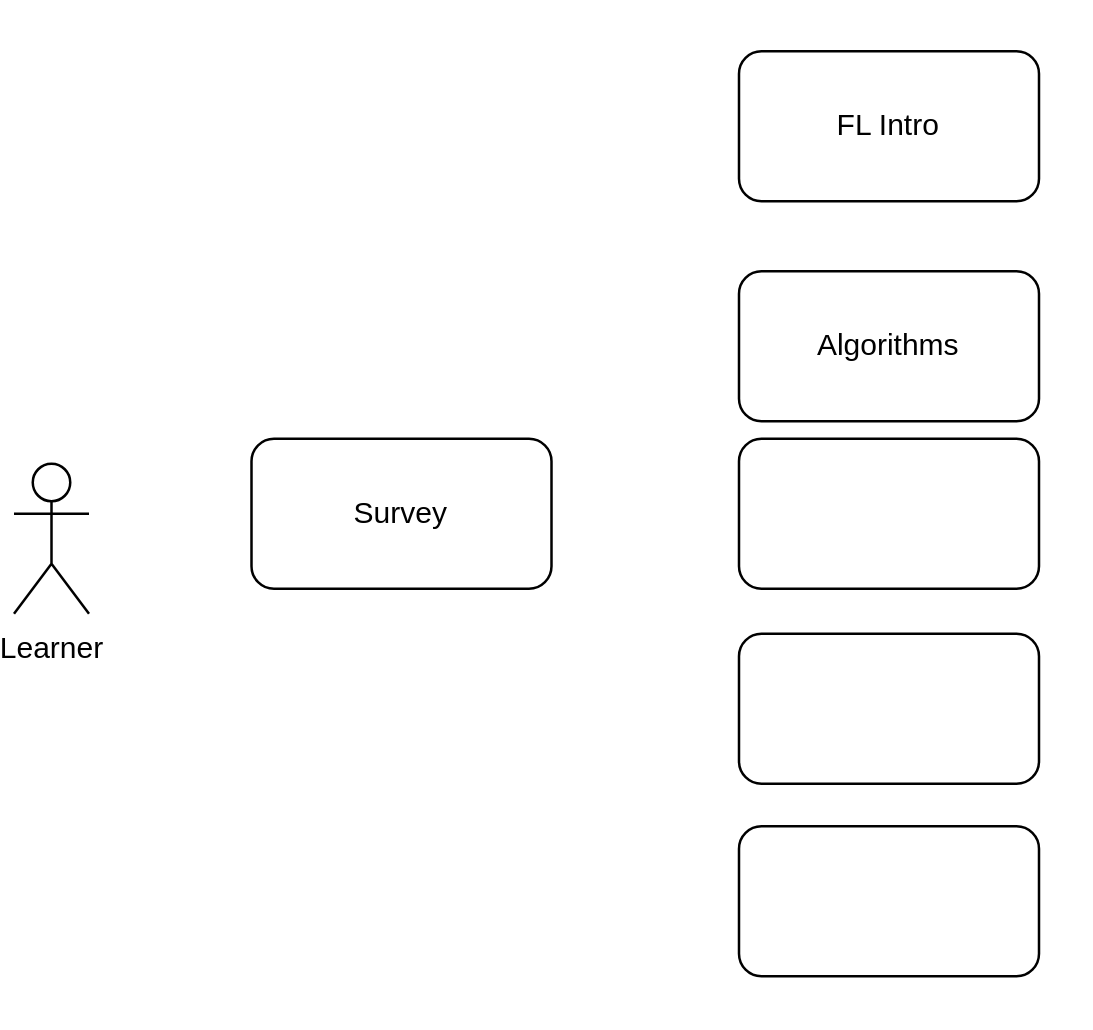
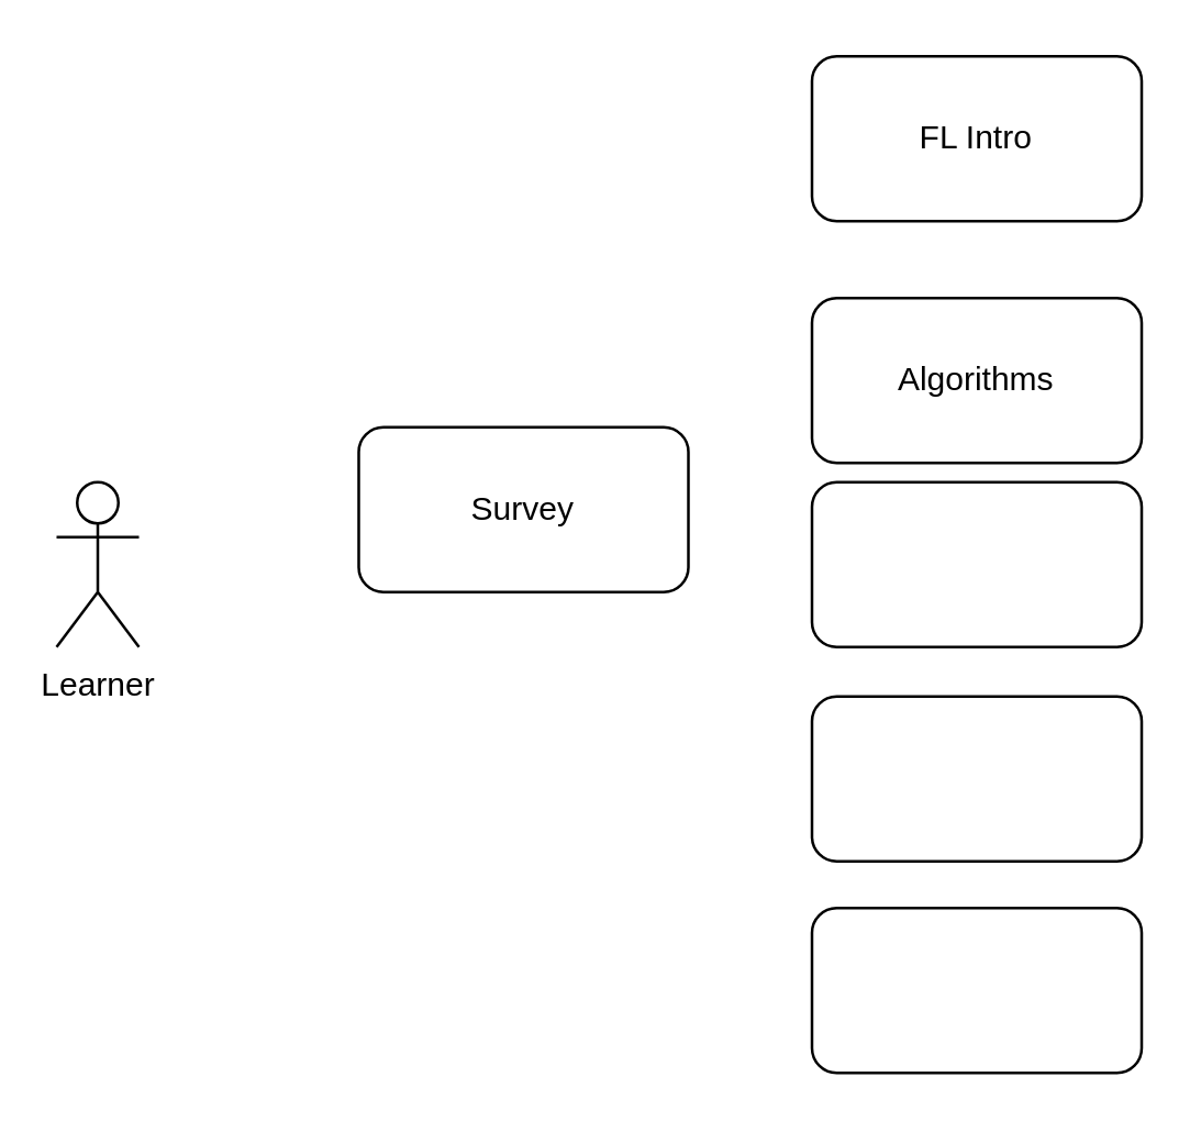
  <mxCell id="0" />
  <mxCell id="1" parent="0" />
- <mxCell id="2" value="Survey" style="rounded=1;whiteSpace=wrap;html=1;" vertex="1" parent="1"><mxGeometry x="100" y="175" width="120" height="60" as="geometry" /></mxCell>
- <mxCell id="3" value="Learner" style="shape=umlActor;verticalLabelPosition=bottom;verticalAlign=top;html=1;outlineConnect=0;" vertex="1" parent="1"><mxGeometry x="5" y="185" width="30" height="60" as="geometry" /></mxCell>
+ <mxCell id="2" value="Survey" style="rounded=1;whiteSpace=wrap;html=1;" vertex="1" parent="1"><mxGeometry x="130" y="155" width="120" height="60" as="geometry" /></mxCell>
+ <mxCell id="3" value="Learner" style="shape=umlActor;verticalLabelPosition=bottom;verticalAlign=top;html=1;outlineConnect=0;" vertex="1" parent="1"><mxGeometry x="20" y="175" width="30" height="60" as="geometry" /></mxCell>
  <mxCell id="4" value="FL Intro" style="rounded=1;whiteSpace=wrap;html=1;" vertex="1" parent="1"><mxGeometry x="295" y="20" width="120" height="60" as="geometry" /></mxCell>
  <mxCell id="5" value="Algorithms" style="rounded=1;whiteSpace=wrap;html=1;" vertex="1" parent="1"><mxGeometry x="295" y="108" width="120" height="60" as="geometry" /></mxCell>
  <mxCell id="6" value="" style="rounded=1;whiteSpace=wrap;html=1;" vertex="1" parent="1"><mxGeometry x="295" y="175" width="120" height="60" as="geometry" /></mxCell>
  <mxCell id="7" value="" style="rounded=1;whiteSpace=wrap;html=1;" vertex="1" parent="1"><mxGeometry x="295" y="253" width="120" height="60" as="geometry" /></mxCell>
  <mxCell id="8" value="" style="rounded=1;whiteSpace=wrap;html=1;" vertex="1" parent="1"><mxGeometry x="295" y="330" width="120" height="60" as="geometry" /></mxCell>
